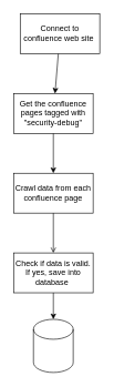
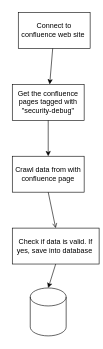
  <mxCell id="0" />
  <mxCell id="1" parent="0" />
  <mxCell id="2" value="Connect to confluence web site&amp;nbsp;" style="rounded=0;whiteSpace=wrap;html=1;" vertex="1" parent="1"><mxGeometry x="30" y="20" width="120" height="60" as="geometry" /></mxCell>
  <mxCell id="3" value="Get the confluence pages tagged with &quot;security-debug&quot;" style="rounded=0;whiteSpace=wrap;html=1;" vertex="1" parent="1"><mxGeometry x="20" y="140" width="120" height="60" as="geometry" /></mxCell>
- <mxCell id="4" value="Crawl data from each confluence page" style="rounded=0;whiteSpace=wrap;html=1;" vertex="1" parent="1"><mxGeometry x="20" y="260" width="120" height="60" as="geometry" /></mxCell>
- <mxCell id="5" value="Check if data is valid. If yes, save into database&amp;nbsp;" style="rounded=0;whiteSpace=wrap;html=1;" vertex="1" parent="1"><mxGeometry x="20" y="380" width="120" height="60" as="geometry" /></mxCell>
+ <mxCell id="4" value="Crawl data from with confluence page" style="rounded=0;whiteSpace=wrap;html=1;" vertex="1" parent="1"><mxGeometry x="20" y="260" width="120" height="60" as="geometry" /></mxCell>
+ <mxCell id="5" value="Check if data is valid. If yes, save into database&amp;nbsp;" style="rounded=0;whiteSpace=wrap;html=1;" vertex="1" parent="1"><mxGeometry x="20" y="380" width="145" height="60" as="geometry" /></mxCell>
  <mxCell id="6" value="" style="shape=cylinder3;whiteSpace=wrap;html=1;boundedLbl=1;backgroundOutline=1;size=15;" vertex="1" parent="1"><mxGeometry x="50" y="480" width="60" height="80" as="geometry" /></mxCell>
  <mxCell id="7" value="" style="endArrow=classic;html=1;rounded=0;" edge="1" parent="1" source="2" target="3"><mxGeometry width="50" height="50" relative="1" as="geometry"><mxPoint x="300" y="170" as="sourcePoint" /><mxPoint x="350" y="120" as="targetPoint" /></mxGeometry></mxCell>
  <mxCell id="8" value="" style="endArrow=classic;html=1;rounded=0;exitX=0.5;exitY=1;exitDx=0;exitDy=0;entryX=0.5;entryY=0;entryDx=0;entryDy=0;" edge="1" parent="1" source="3" target="4"><mxGeometry width="50" height="50" relative="1" as="geometry"><mxPoint x="200" y="260" as="sourcePoint" /><mxPoint x="250" y="210" as="targetPoint" /></mxGeometry></mxCell>
  <mxCell id="9" value="" style="endArrow=open;html=1;rounded=0;exitX=0.5;exitY=1;exitDx=0;exitDy=0;entryX=0.5;entryY=0;entryDx=0;entryDy=0;" edge="1" parent="1" source="4" target="5"><mxGeometry width="50" height="50" relative="1" as="geometry"><mxPoint x="190" y="390" as="sourcePoint" /><mxPoint x="240" y="340" as="targetPoint" /></mxGeometry></mxCell>
  <mxCell id="10" value="" style="endArrow=classic;html=1;rounded=0;exitX=0.5;exitY=1;exitDx=0;exitDy=0;entryX=0.5;entryY=0;entryDx=0;entryDy=0;entryPerimeter=0;" edge="1" parent="1" source="5" target="6"><mxGeometry width="50" height="50" relative="1" as="geometry"><mxPoint x="170" y="470" as="sourcePoint" /><mxPoint x="220" y="420" as="targetPoint" /></mxGeometry></mxCell>
